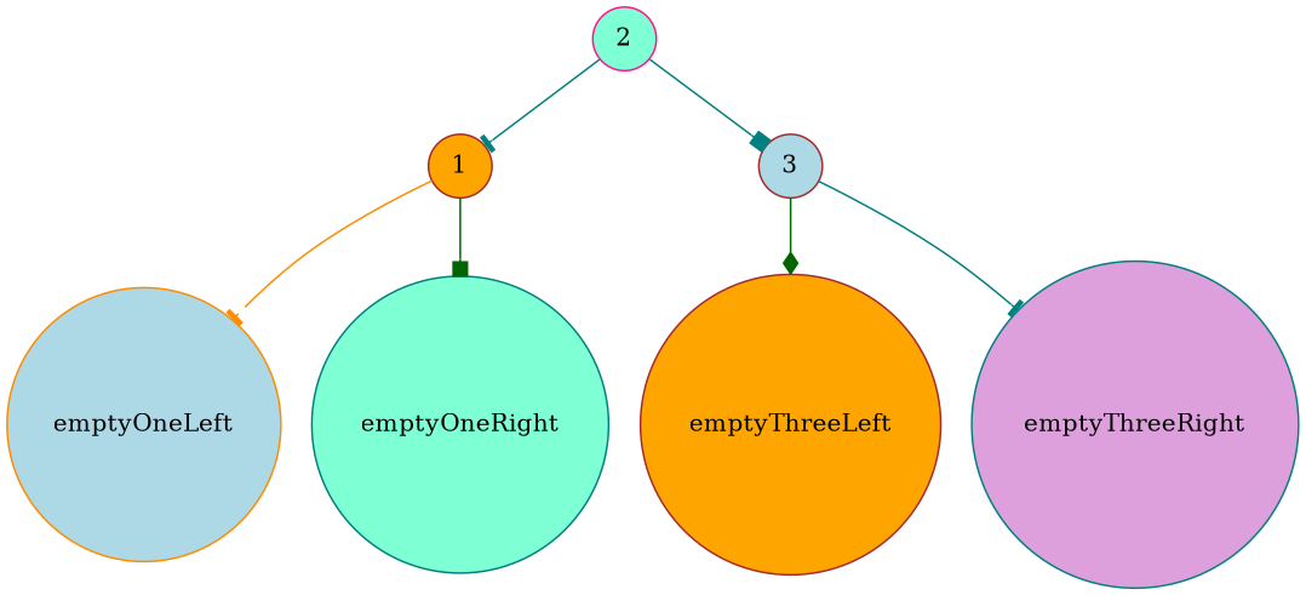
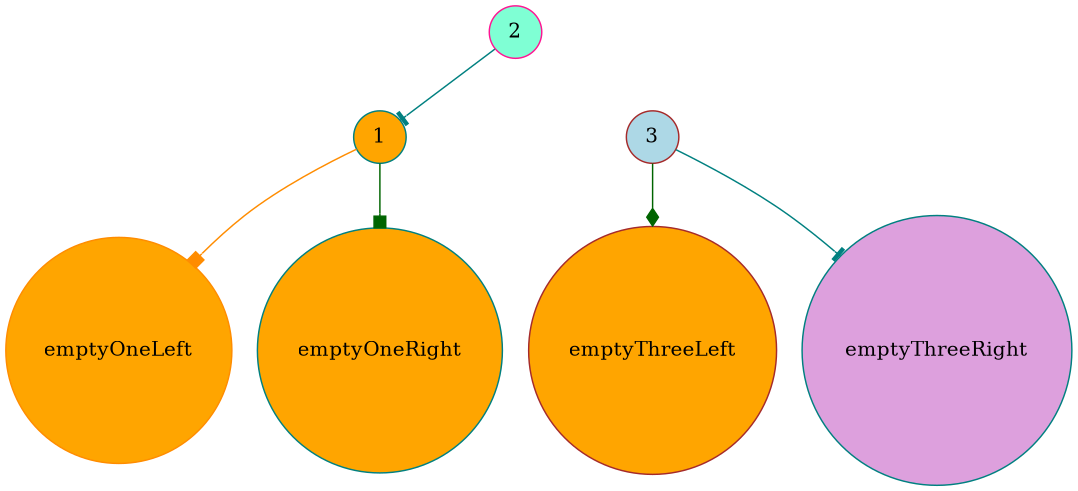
  digraph {
    node [color=teal fillcolor=orange shape=circle style=filled]
    edge [arrowhead=box color=teal]
-   n1 [color=brown label=1]
-   emptyOneLeft [color=darkorange fillcolor=lightblue]
-   emptyOneRight [fillcolor=aquamarine]
+   n1 [label=1]
+   emptyOneLeft [color=darkorange]
+   emptyOneRight
    n4 [color=deeppink fillcolor=aquamarine label=2]
    n5 [color=brown fillcolor=lightblue label=3]
    emptyThreeLeft [color=brown]
    emptyThreeRight [fillcolor=plum]
-   n1 -> emptyOneLeft [arrowhead=tee color=darkorange]
+   n1 -> emptyOneLeft [color=darkorange]
    n1 -> emptyOneRight [color=darkgreen]
    n4 -> n1 [arrowhead=tee]
-   n4 -> n5
    n5 -> emptyThreeLeft [arrowhead=diamond color=darkgreen]
    n5 -> emptyThreeRight [arrowhead=tee]
  }
